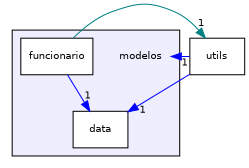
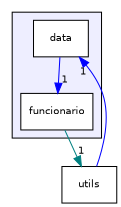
  digraph {
    compound=true
    node [fontname=Helvetica fontsize=10 shape=box]
    edge [color=blue headlabel=1 labeldistance=1.5 labelfontname=Helvetica labelfontsize=10]
-   n1 [label=modelos shape=plaintext]
    n2 [color=black fillcolor=white label=data style=filled]
    n3 [color=black fillcolor=white label=funcionario style=filled]
    n4 [label=utils]
    subgraph cluster_1 {
      bgcolor="#eeeeff"
      pencolor=black
-     n1
      n2
      n3
    }
-   n3 -> n2
+   n2 -> n3
    n3 -> n4 [color=teal]
-   n4 -> n1
    n4 -> n2
  }
